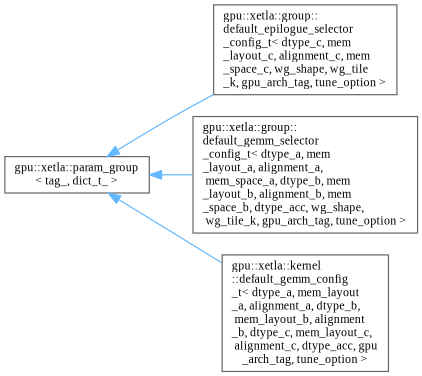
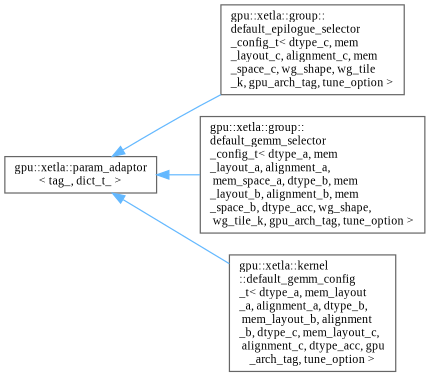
  digraph {
    rankdir=LR
    fontname="Liberation Serif"
    node [color=grey40 fillcolor=white fontname="Liberation Serif" fontsize=10 shape=box style=filled]
    edge [color=steelblue1 dir=back fontname="Liberation Serif" fontsize=10 labelfontname=Helvetica labelfontsize=10 style=solid]
-   n1 [height=0.2 label="gpu::xetla::param_group\l\< tag_, dict_t_ \>" width=0.4]
+   n1 [height=0.2 label="gpu::xetla::param_adaptor\l\< tag_, dict_t_ \>" width=0.4]
    n2 [height=0.2 label="gpu::xetla::group::\ldefault_epilogue_selector\l_config_t\< dtype_c, mem\l_layout_c, alignment_c, mem\l_space_c, wg_shape, wg_tile\l_k, gpu_arch_tag, tune_option \>" width=0.4]
    n3 [height=0.2 label="gpu::xetla::group::\ldefault_gemm_selector\l_config_t\< dtype_a, mem\l_layout_a, alignment_a,\l mem_space_a, dtype_b, mem\l_layout_b, alignment_b, mem\l_space_b, dtype_acc, wg_shape,\l wg_tile_k, gpu_arch_tag, tune_option \>" width=0.4]
    n4 [height=0.2 label="gpu::xetla::kernel\l::default_gemm_config\l_t\< dtype_a, mem_layout\l_a, alignment_a, dtype_b,\l mem_layout_b, alignment\l_b, dtype_c, mem_layout_c,\l alignment_c, dtype_acc, gpu\l_arch_tag, tune_option \>" width=0.4]
    n1 -> n2
    n1 -> n3
    n1 -> n4
  }
